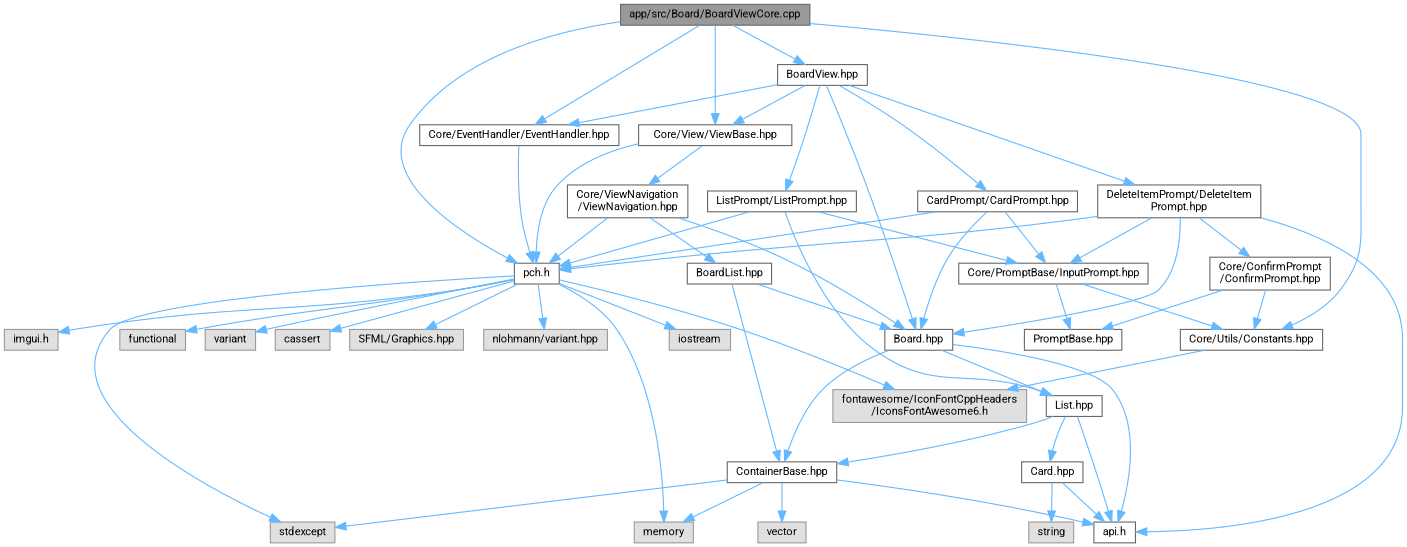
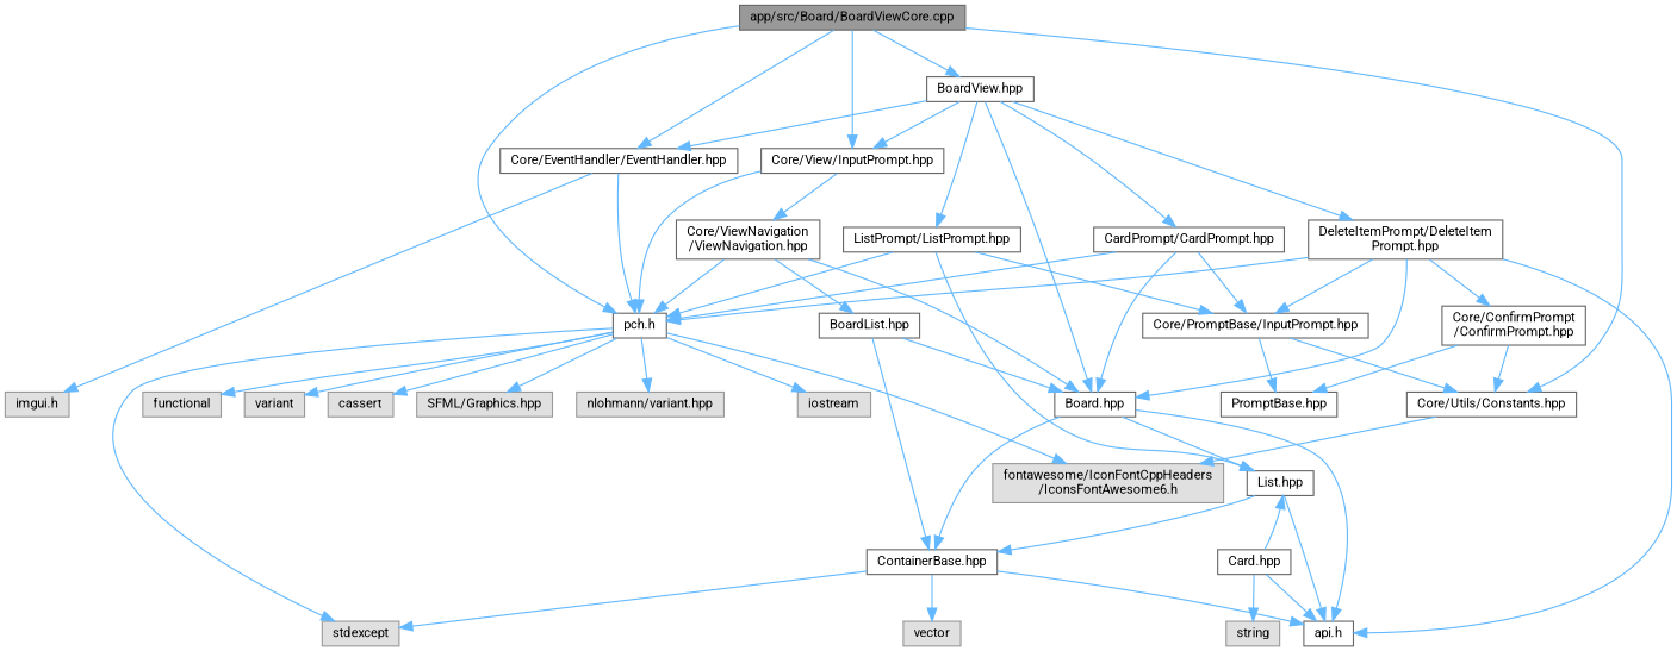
  digraph {
    fontname=Roboto
    node [color=grey40 fillcolor=white fontname=Roboto fontsize=10 shape=box style=filled]
    edge [color=steelblue1 fontname=Roboto fontsize=10 labelfontname=Helvetica labelfontsize=10 style=solid]
    n1 [color=gray40 fillcolor=grey60 fontcolor=black height=0.2 label="app/src/Board/BoardViewCore.cpp" width=0.4]
    n2 [height=0.2 label="pch.h" width=0.4]
-   n3 [height=0.2 label="Core/View/ViewBase.hpp" width=0.4]
+   n3 [height=0.2 label="Core/View/InputPrompt.hpp" width=0.4]
    n4 [height=0.2 label="Core/EventHandler/EventHandler.hpp" width=0.4]
    n5 [height=0.2 label="BoardView.hpp" width=0.4]
    n6 [height=0.2 label="Core/Utils/Constants.hpp" width=0.4]
    n7 [color=grey60 fillcolor="#E0E0E0" height=0.2 label=iostream width=0.4]
    n8 [color=grey60 fillcolor="#E0E0E0" height=0.2 label=stdexcept width=0.4]
    n9 [color=grey60 fillcolor="#E0E0E0" height=0.2 label=functional width=0.4]
-   n10 [color=grey60 fillcolor="#E0E0E0" height=0.2 label=memory width=0.4]
    n11 [color=grey60 fillcolor="#E0E0E0" height=0.2 label=variant width=0.4]
    n12 [color=grey60 fillcolor="#E0E0E0" height=0.2 label=cassert width=0.4]
    n13 [color=grey60 fillcolor="#E0E0E0" height=0.2 label="SFML/Graphics.hpp" width=0.4]
    n14 [color=grey60 fillcolor="#E0E0E0" height=0.2 label="imgui.h" width=0.4]
    n15 [color=grey60 fillcolor="#E0E0E0" height=0.2 label="nlohmann/variant.hpp" width=0.4]
    n16 [color=grey60 fillcolor="#E0E0E0" height=0.2 label="fontawesome/IconFontCppHeaders\l/IconsFontAwesome6.h" width=0.4]
    n17 [height=0.2 label="Core/ViewNavigation\l/ViewNavigation.hpp" width=0.4]
    n18 [height=0.2 label="Board.hpp" width=0.4]
    n19 [height=0.2 label="DeleteItemPrompt/DeleteItem\lPrompt.hpp" width=0.4]
    n20 [height=0.2 label="ListPrompt/ListPrompt.hpp" width=0.4]
    n21 [height=0.2 label="CardPrompt/CardPrompt.hpp" width=0.4]
    n22 [color=grey60 fillcolor="#E0E0E0" height=0.2 label=vector width=0.4]
    n23 [height=0.2 label="BoardList.hpp" width=0.4]
    n24 [height=0.2 label="ContainerBase.hpp" width=0.4]
    n25 [height=0.2 label="api.h" width=0.4]
    n26 [height=0.2 label="List.hpp" width=0.4]
    n27 [height=0.2 label="Card.hpp" width=0.4]
    n28 [color=grey60 fillcolor="#E0E0E0" height=0.2 label=string width=0.4]
    n29 [height=0.2 label="Core/PromptBase/InputPrompt.hpp" width=0.4]
    n30 [height=0.2 label="Core/ConfirmPrompt\l/ConfirmPrompt.hpp" width=0.4]
    n31 [height=0.2 label="PromptBase.hpp" width=0.4]
    n1 -> n2
    n1 -> n3
    n1 -> n4
    n1 -> n5
    n1 -> n6
    n2 -> n7
    n2 -> n8
    n2 -> n9
-   n2 -> n10
    n2 -> n11
    n2 -> n12
    n2 -> n13
-   n2 -> n14
+   n4 -> n14
    n2 -> n15
    n2 -> n16
    n3 -> n2
    n3 -> n17
    n4 -> n2
    n5 -> n3
    n5 -> n4
    n5 -> n18
    n5 -> n19
    n5 -> n20
    n5 -> n21
    n6 -> n16
    n17 -> n2
    n17 -> n18
    n17 -> n23
    n18 -> n24
    n18 -> n25
    n18 -> n26
    n19 -> n2
    n19 -> n18
    n19 -> n25
    n19 -> n29
    n19 -> n30
    n20 -> n2
    n20 -> n26
    n20 -> n29
    n21 -> n2
    n21 -> n18
    n21 -> n29
    n23 -> n18
    n23 -> n24
    n24 -> n8
-   n24 -> n10
    n24 -> n22
    n24 -> n25
    n26 -> n24
    n26 -> n25
-   n26 -> n27
+   n27 -> n26
    n27 -> n25
    n27 -> n28
    n29 -> n6
    n29 -> n31
    n30 -> n6
    n30 -> n31
  }
